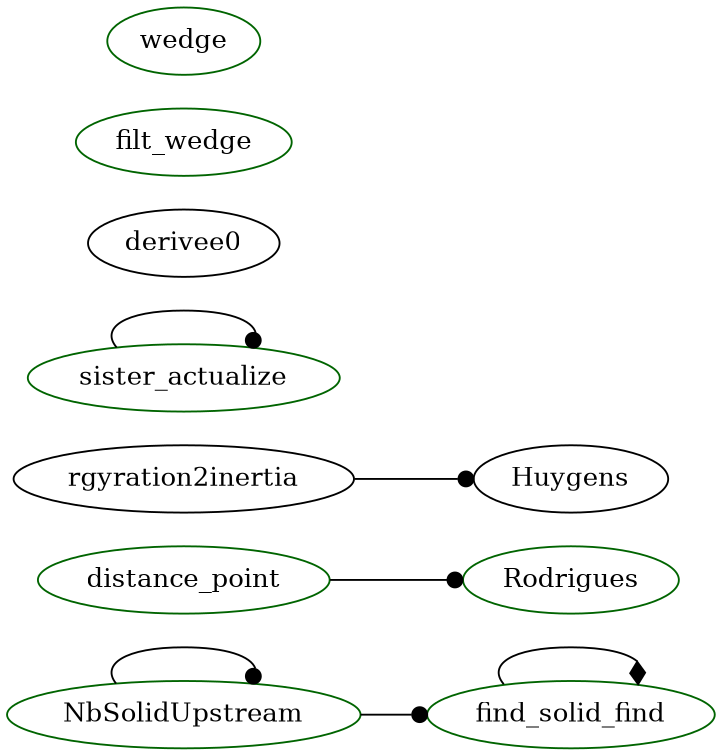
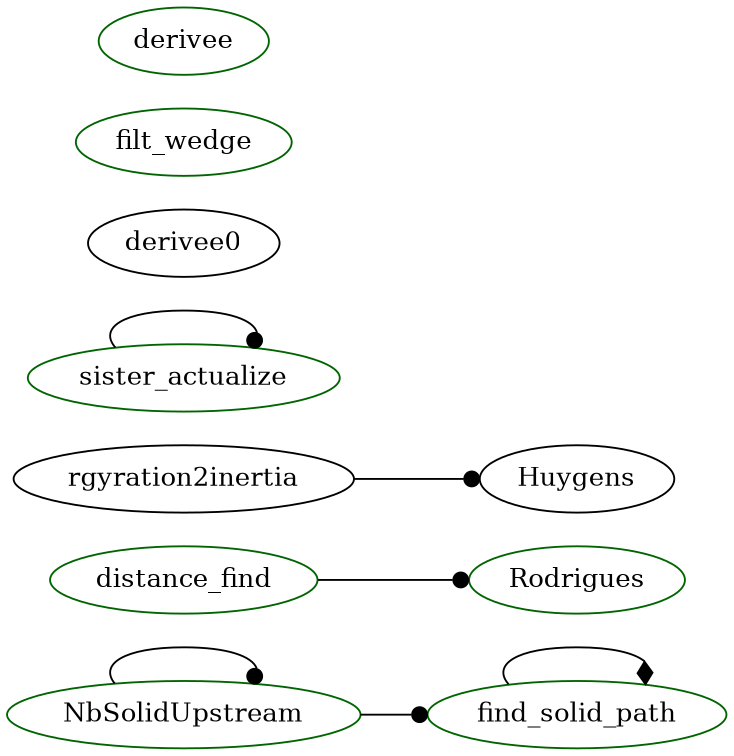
  digraph {
    rankdir=LR
    node [color=darkgreen]
    edge [arrowhead=dot]
    NbSolidUpstream
-   find_solid_path [label=find_solid_find]
-   distance_point
+   find_solid_path
+   distance_point [label=distance_find]
    Rodrigues
    rgyration2inertia [color=black]
    Huygens [color=black]
    sister_actualize
    n8 [color=black label=derivee0]
    n9 [label=filt_wedge]
-   wedge
+   wedge [label=derivee]
    NbSolidUpstream -> NbSolidUpstream
    NbSolidUpstream -> find_solid_path
    find_solid_path -> find_solid_path [arrowhead=diamond]
    distance_point -> Rodrigues
    rgyration2inertia -> Huygens
    sister_actualize -> sister_actualize
  }
